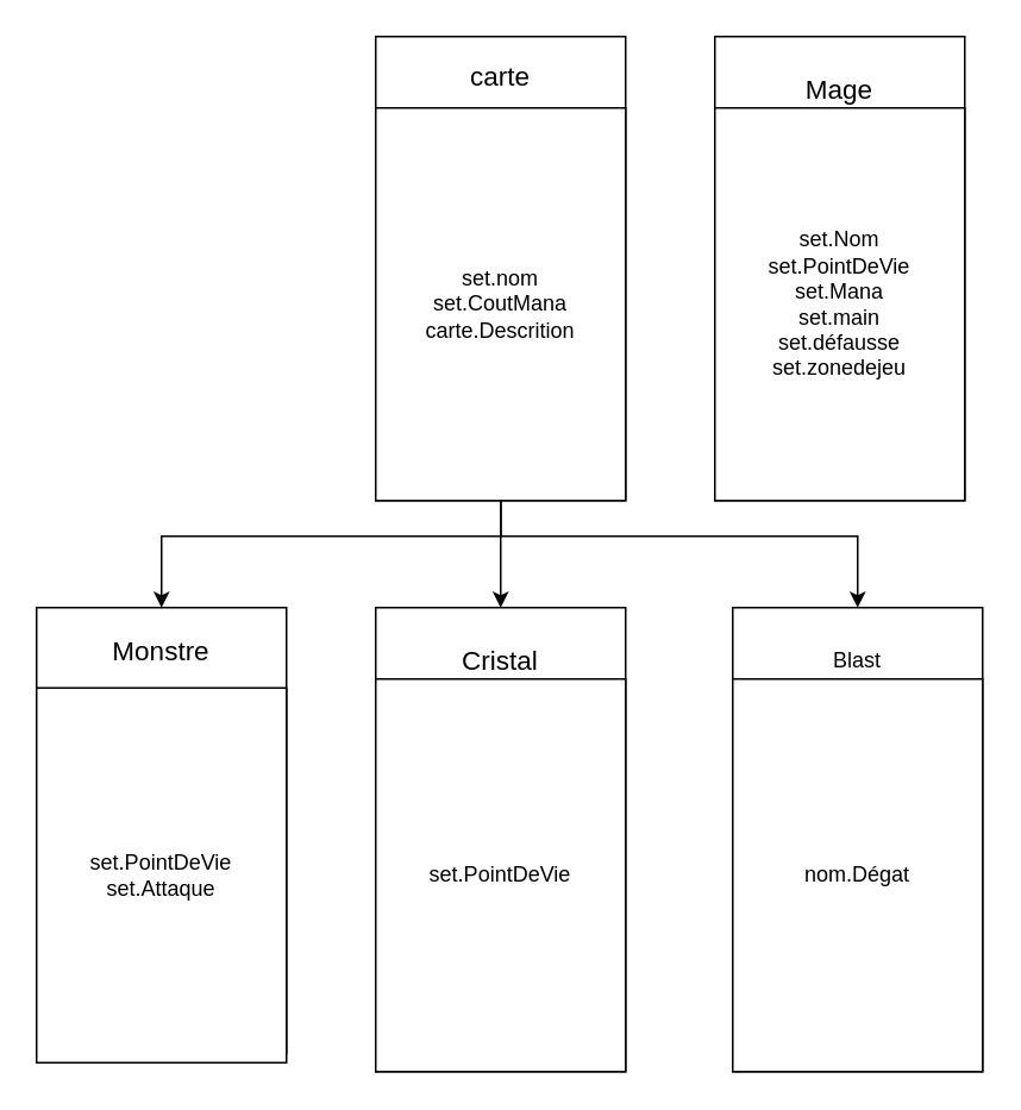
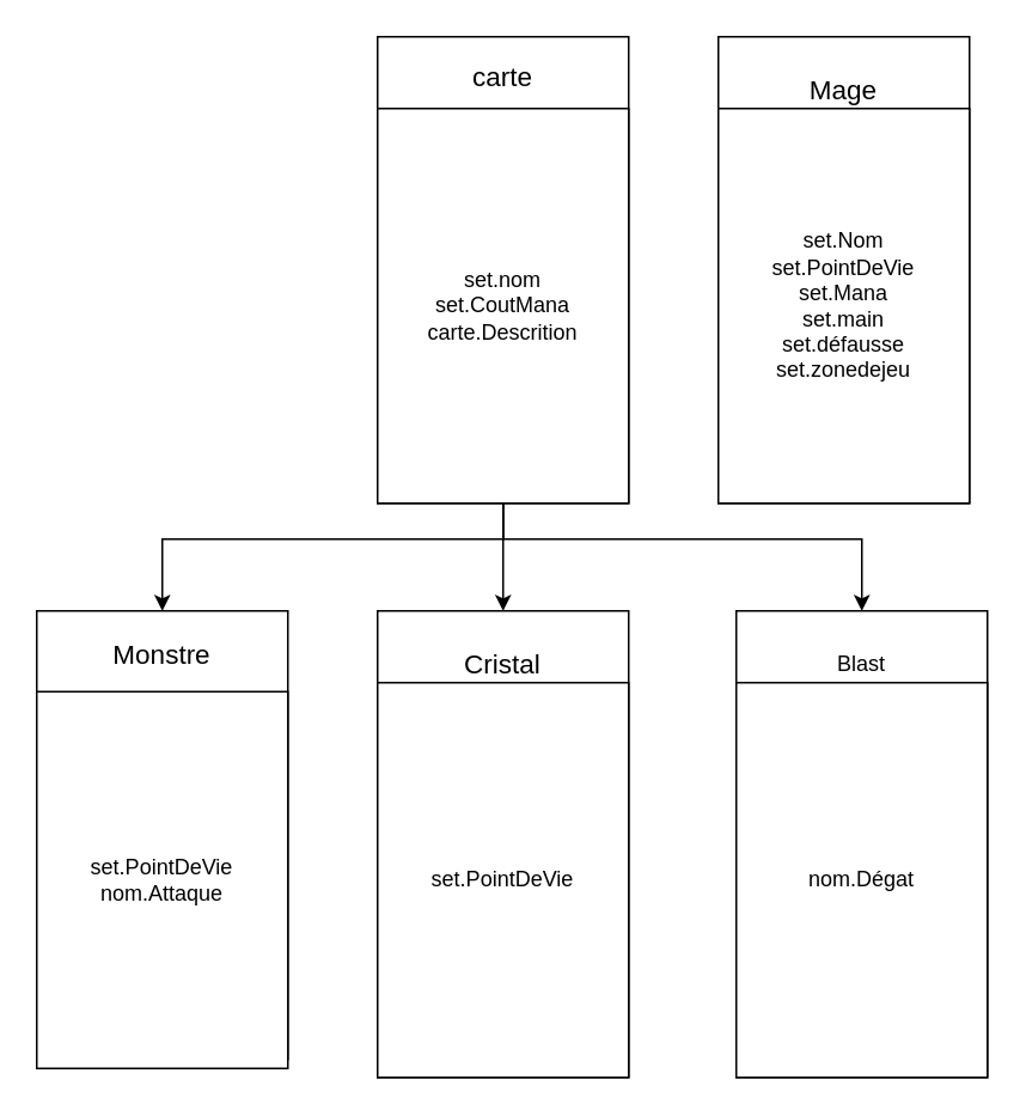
  <mxCell id="0" />
  <mxCell id="1" parent="0" />
  <mxCell id="2" value="&lt;font style=&quot;font-size: 15px;&quot;&gt;carte&lt;/font&gt;&lt;br&gt;&lt;br&gt;&lt;br&gt;&lt;br&gt;&lt;br&gt;&lt;br&gt;&lt;br&gt;&lt;br&gt;&lt;br&gt;&lt;br&gt;&lt;br&gt;&lt;br&gt;&lt;br&gt;&lt;br&gt;&lt;br&gt;&lt;br&gt;" style="rounded=0;whiteSpace=wrap;html=1;" parent="1" vertex="1"><mxGeometry x="210" y="20" width="140" height="260" as="geometry" /></mxCell>
  <mxCell id="3" style="edgeStyle=orthogonalEdgeStyle;rounded=0;orthogonalLoop=1;jettySize=auto;html=1;entryX=0.5;entryY=0;entryDx=0;entryDy=0;fontSize=15;" parent="1" source="6" target="9" edge="1"><mxGeometry relative="1" as="geometry" /></mxCell>
  <mxCell id="4" style="edgeStyle=orthogonalEdgeStyle;rounded=0;orthogonalLoop=1;jettySize=auto;html=1;fontSize=15;" parent="1" source="6" edge="1"><mxGeometry relative="1" as="geometry"><mxPoint x="90" y="340" as="targetPoint" /><Array as="points"><mxPoint x="280" y="300" /><mxPoint x="90" y="300" /></Array></mxGeometry></mxCell>
  <mxCell id="5" style="edgeStyle=orthogonalEdgeStyle;rounded=0;orthogonalLoop=1;jettySize=auto;html=1;entryX=0.5;entryY=0;entryDx=0;entryDy=0;fontSize=15;" parent="1" source="6" target="13" edge="1"><mxGeometry relative="1" as="geometry"><Array as="points"><mxPoint x="280" y="300" /><mxPoint x="480" y="300" /></Array></mxGeometry></mxCell>
  <mxCell id="6" value="set.nom&lt;br&gt;set.CoutMana&lt;br&gt;carte.Descrition" style="rounded=0;whiteSpace=wrap;html=1;" parent="1" vertex="1"><mxGeometry x="210" y="60" width="140" height="220" as="geometry" /></mxCell>
  <mxCell id="7" value="&lt;span style=&quot;font-size: 15px;&quot;&gt;Mage&lt;/span&gt;&lt;br&gt;&lt;br&gt;&lt;br&gt;&lt;br&gt;&lt;br&gt;&lt;br&gt;&lt;br&gt;&lt;br&gt;&lt;br&gt;&lt;br&gt;&lt;br&gt;&lt;br&gt;&lt;br&gt;&lt;br&gt;&lt;br&gt;" style="rounded=0;whiteSpace=wrap;html=1;" parent="1" vertex="1"><mxGeometry x="400" y="20" width="140" height="260" as="geometry" /></mxCell>
  <mxCell id="8" value="set.Nom&lt;br&gt;set.PointDeVie&lt;br&gt;set.Mana&lt;br&gt;set.main&lt;br&gt;set.défausse&lt;br&gt;set.zonedejeu" style="rounded=0;whiteSpace=wrap;html=1;" parent="1" vertex="1"><mxGeometry x="400" y="60" width="140" height="220" as="geometry" /></mxCell>
  <mxCell id="9" value="&lt;span style=&quot;font-size: 15px;&quot;&gt;Cristal&lt;/span&gt;&lt;br&gt;&lt;br&gt;&lt;br&gt;&lt;br&gt;&lt;br&gt;&lt;br&gt;&lt;br&gt;&lt;br&gt;&lt;br&gt;&lt;br&gt;&lt;br&gt;&lt;br&gt;&lt;br&gt;&lt;br&gt;&lt;br&gt;" style="rounded=0;whiteSpace=wrap;html=1;" parent="1" vertex="1"><mxGeometry x="210" y="340" width="140" height="260" as="geometry" /></mxCell>
  <mxCell id="10" value="set.PointDeVie" style="rounded=0;whiteSpace=wrap;html=1;" parent="1" vertex="1"><mxGeometry x="210" y="380" width="140" height="220" as="geometry" /></mxCell>
  <mxCell id="11" value="&lt;span style=&quot;font-size: 15px;&quot;&gt;Monstre&lt;/span&gt;&lt;br&gt;&lt;br&gt;&lt;br&gt;&lt;br&gt;&lt;br&gt;&lt;br&gt;&lt;br&gt;&lt;br&gt;&lt;br&gt;&lt;br&gt;&lt;br&gt;&lt;br&gt;&lt;br&gt;&lt;br&gt;&lt;br&gt;" style="rounded=0;whiteSpace=wrap;html=1;" parent="1" vertex="1"><mxGeometry x="20" y="340" width="140" height="250" as="geometry" /></mxCell>
- <mxCell id="12" value="set.PointDeVie&lt;br&gt;set.Attaque" style="rounded=0;whiteSpace=wrap;html=1;" parent="1" vertex="1"><mxGeometry x="20" y="385" width="140" height="210" as="geometry" /></mxCell>
+ <mxCell id="12" value="set.PointDeVie&lt;br&gt;nom.Attaque" style="rounded=0;whiteSpace=wrap;html=1;" parent="1" vertex="1"><mxGeometry x="20" y="385" width="140" height="210" as="geometry" /></mxCell>
  <mxCell id="13" value="Blast&lt;br&gt;&lt;br&gt;&lt;br&gt;&lt;br&gt;&lt;br&gt;&lt;br&gt;&lt;br&gt;&lt;br&gt;&lt;br&gt;&lt;br&gt;&lt;br&gt;&lt;br&gt;&lt;br&gt;&lt;br&gt;&lt;br&gt;" style="rounded=0;whiteSpace=wrap;html=1;" parent="1" vertex="1"><mxGeometry x="410" y="340" width="140" height="260" as="geometry" /></mxCell>
  <mxCell id="14" value="nom.Dégat" style="rounded=0;whiteSpace=wrap;html=1;" parent="1" vertex="1"><mxGeometry x="410" y="380" width="140" height="220" as="geometry" /></mxCell>
